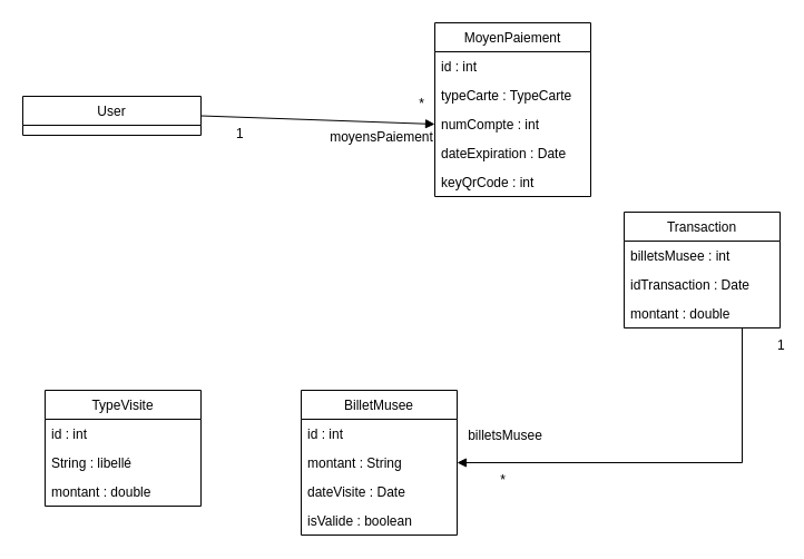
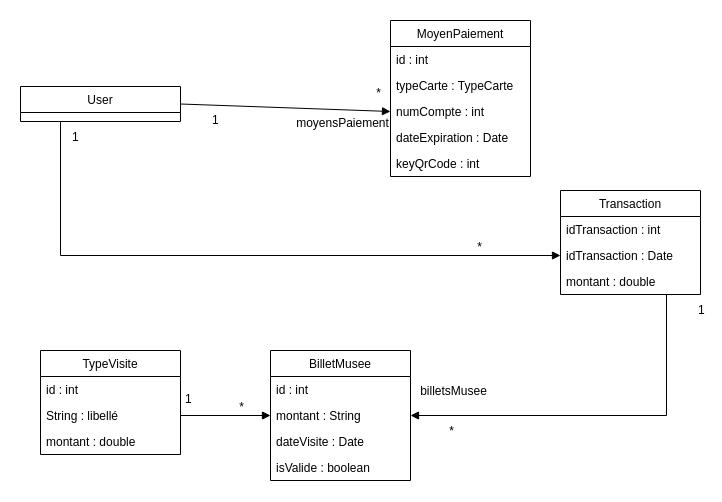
  <mxCell id="0" />
  <mxCell id="1" parent="0" />
  <mxCell id="2" value="" style="endArrow=block;endFill=1;html=1;align=left;verticalAlign=top;entryX=0;entryY=0.5;entryDx=0;entryDy=0;exitX=1;exitY=0.5;exitDx=0;exitDy=0;rounded=0;" parent="1" source="35" target="32" edge="1"><mxGeometry x="0.177" y="178" relative="1" as="geometry"><mxPoint x="260" y="130" as="sourcePoint" /><mxPoint x="360" y="299" as="targetPoint" /><mxPoint as="offset" /></mxGeometry></mxCell>
  <mxCell id="3" value="1" style="resizable=0;html=1;align=left;verticalAlign=bottom;labelBackgroundColor=#ffffff;fontSize=12;" parent="2" connectable="0" vertex="1"><mxGeometry x="-1" relative="1" as="geometry"><mxPoint x="30" y="24.01" as="offset" /></mxGeometry></mxCell>
  <mxCell id="4" value="moyensPaiement" style="text;html=1;align=center;verticalAlign=middle;resizable=0;points=[];labelBackgroundColor=#ffffff;" parent="2" vertex="1" connectable="0"><mxGeometry x="0.837" y="1" relative="1" as="geometry"><mxPoint x="-31.09" y="13.07" as="offset" /></mxGeometry></mxCell>
  <mxCell id="5" value="*" style="text;html=1;align=center;verticalAlign=middle;resizable=0;points=[];labelBackgroundColor=#ffffff;fontSize=12;fontStyle=0" parent="2" vertex="1" connectable="0"><mxGeometry x="0.76" relative="1" as="geometry"><mxPoint x="12.91" y="-17.93" as="offset" /></mxGeometry></mxCell>
+ <mxCell id="6" value="" style="endArrow=block;endFill=1;html=1;align=left;verticalAlign=top;rounded=0;exitX=0.25;exitY=1;exitDx=0;exitDy=0;entryX=0;entryY=0.5;entryDx=0;entryDy=0;" parent="1" source="35" target="19" edge="1"><mxGeometry x="0.097" y="172" relative="1" as="geometry"><mxPoint x="450" y="300" as="sourcePoint" /><mxPoint x="300" y="500" as="targetPoint" /><Array as="points"><mxPoint x="60" y="255" /></Array><mxPoint as="offset" /></mxGeometry></mxCell>
+ <mxCell id="7" value="1" style="resizable=0;html=1;align=left;verticalAlign=bottom;labelBackgroundColor=#ffffff;fontSize=12;" parent="6" connectable="0" vertex="1"><mxGeometry x="-1" relative="1" as="geometry"><mxPoint x="10" y="24.0" as="offset" /></mxGeometry></mxCell>
+ <mxCell id="8" value="*" style="text;html=1;align=center;verticalAlign=middle;resizable=0;points=[];labelBackgroundColor=#ffffff;fontSize=12;" parent="6" vertex="1" connectable="0"><mxGeometry x="0.806" y="-2" relative="1" as="geometry"><mxPoint x="-21" y="-10.05" as="offset" /></mxGeometry></mxCell>
  <mxCell id="9" value="" style="endArrow=block;endFill=1;html=1;edgeStyle=orthogonalEdgeStyle;align=left;verticalAlign=top;entryX=1;entryY=0.5;entryDx=0;entryDy=0;rounded=0;" edge="1" parent="1" source="20" target="26"><mxGeometry x="0.177" y="178" relative="1" as="geometry"><mxPoint x="610" y="70" as="sourcePoint" /><mxPoint x="814.98" y="267.94" as="targetPoint" /><mxPoint as="offset" /><Array as="points"><mxPoint x="666" y="415" /></Array></mxGeometry></mxCell>
  <mxCell id="10" value="1" style="resizable=0;html=1;align=left;verticalAlign=bottom;labelBackgroundColor=#ffffff;fontSize=12;" connectable="0" vertex="1" parent="9"><mxGeometry x="-1" relative="1" as="geometry"><mxPoint x="30" y="24.01" as="offset" /></mxGeometry></mxCell>
  <mxCell id="11" value="billetsMusee" style="text;html=1;align=center;verticalAlign=middle;resizable=0;points=[];labelBackgroundColor=#ffffff;" vertex="1" connectable="0" parent="9"><mxGeometry x="0.837" y="1" relative="1" as="geometry"><mxPoint x="11" y="-26" as="offset" /></mxGeometry></mxCell>
  <mxCell id="12" value="*" style="text;html=1;align=center;verticalAlign=middle;resizable=0;points=[];labelBackgroundColor=#ffffff;fontSize=12;fontStyle=0" vertex="1" connectable="0" parent="9"><mxGeometry x="0.76" relative="1" as="geometry"><mxPoint x="-5.0" y="15" as="offset" /></mxGeometry></mxCell>
  <mxCell id="13" value="TypeVisite" style="swimlane;fontStyle=0;childLayout=stackLayout;horizontal=1;startSize=26;fillColor=none;horizontalStack=0;resizeParent=1;resizeParentMax=0;resizeLast=0;collapsible=1;marginBottom=0;" vertex="1" parent="1"><mxGeometry x="40" y="350" width="140" height="104" as="geometry" /></mxCell>
  <mxCell id="14" value="id : int" style="text;strokeColor=none;fillColor=none;align=left;verticalAlign=top;spacingLeft=4;spacingRight=4;overflow=hidden;rotatable=0;points=[[0,0.5],[1,0.5]];portConstraint=eastwest;" vertex="1" parent="13"><mxGeometry y="26" width="140" height="26" as="geometry" /></mxCell>
  <mxCell id="15" value="String : libellé" style="text;strokeColor=none;fillColor=none;align=left;verticalAlign=top;spacingLeft=4;spacingRight=4;overflow=hidden;rotatable=0;points=[[0,0.5],[1,0.5]];portConstraint=eastwest;" vertex="1" parent="13"><mxGeometry y="52" width="140" height="26" as="geometry" /></mxCell>
  <mxCell id="16" value="montant : double" style="text;strokeColor=none;fillColor=none;align=left;verticalAlign=top;spacingLeft=4;spacingRight=4;overflow=hidden;rotatable=0;points=[[0,0.5],[1,0.5]];portConstraint=eastwest;" vertex="1" parent="13"><mxGeometry y="78" width="140" height="26" as="geometry" /></mxCell>
  <mxCell id="17" value="Transaction" style="swimlane;fontStyle=0;childLayout=stackLayout;horizontal=1;startSize=26;fillColor=none;horizontalStack=0;resizeParent=1;resizeParentMax=0;resizeLast=0;collapsible=1;marginBottom=0;" parent="1" vertex="1"><mxGeometry x="560" y="190" width="140" height="104" as="geometry" /></mxCell>
- <mxCell id="18" value="billetsMusee : int" style="text;strokeColor=none;fillColor=none;align=left;verticalAlign=top;spacingLeft=4;spacingRight=4;overflow=hidden;rotatable=0;points=[[0,0.5],[1,0.5]];portConstraint=eastwest;" parent="17" vertex="1"><mxGeometry y="26" width="140" height="26" as="geometry" /></mxCell>
+ <mxCell id="18" value="idTransaction : int" style="text;strokeColor=none;fillColor=none;align=left;verticalAlign=top;spacingLeft=4;spacingRight=4;overflow=hidden;rotatable=0;points=[[0,0.5],[1,0.5]];portConstraint=eastwest;" parent="17" vertex="1"><mxGeometry y="26" width="140" height="26" as="geometry" /></mxCell>
  <mxCell id="19" value="idTransaction : Date" style="text;strokeColor=none;fillColor=none;align=left;verticalAlign=top;spacingLeft=4;spacingRight=4;overflow=hidden;rotatable=0;points=[[0,0.5],[1,0.5]];portConstraint=eastwest;" parent="17" vertex="1"><mxGeometry y="52" width="140" height="26" as="geometry" /></mxCell>
  <mxCell id="20" value="montant : double" style="text;strokeColor=none;fillColor=none;align=left;verticalAlign=top;spacingLeft=4;spacingRight=4;overflow=hidden;rotatable=0;points=[[0,0.5],[1,0.5]];portConstraint=eastwest;" parent="17" vertex="1"><mxGeometry y="78" width="140" height="26" as="geometry" /></mxCell>
+ <mxCell id="21" value="" style="endArrow=block;endFill=1;html=1;align=left;verticalAlign=top;rounded=0;exitX=1;exitY=0.5;exitDx=0;exitDy=0;entryX=0;entryY=0.5;entryDx=0;entryDy=0;" edge="1" parent="1" source="15" target="26"><mxGeometry x="0.097" y="172" relative="1" as="geometry"><mxPoint x="210" y="415" as="sourcePoint" /><mxPoint x="230" y="470" as="targetPoint" /><mxPoint as="offset" /></mxGeometry></mxCell>
+ <mxCell id="22" value="1" style="resizable=0;html=1;align=left;verticalAlign=bottom;labelBackgroundColor=#ffffff;fontSize=12;" connectable="0" vertex="1" parent="21"><mxGeometry x="-1" relative="1" as="geometry"><mxPoint x="2.98" y="-8.05" as="offset" /></mxGeometry></mxCell>
+ <mxCell id="23" value="*" style="text;html=1;align=center;verticalAlign=middle;resizable=0;points=[];labelBackgroundColor=#ffffff;fontSize=12;" vertex="1" connectable="0" parent="21"><mxGeometry x="0.806" y="-2" relative="1" as="geometry"><mxPoint x="-21" y="-10.05" as="offset" /></mxGeometry></mxCell>
  <mxCell id="24" value="BilletMusee" style="swimlane;fontStyle=0;childLayout=stackLayout;horizontal=1;startSize=26;fillColor=none;horizontalStack=0;resizeParent=1;resizeParentMax=0;resizeLast=0;collapsible=1;marginBottom=0;" vertex="1" parent="1"><mxGeometry x="270" y="350" width="140" height="130" as="geometry" /></mxCell>
  <mxCell id="25" value="id : int" style="text;strokeColor=none;fillColor=none;align=left;verticalAlign=top;spacingLeft=4;spacingRight=4;overflow=hidden;rotatable=0;points=[[0,0.5],[1,0.5]];portConstraint=eastwest;" vertex="1" parent="24"><mxGeometry y="26" width="140" height="26" as="geometry" /></mxCell>
  <mxCell id="26" value="montant : String" style="text;strokeColor=none;fillColor=none;align=left;verticalAlign=top;spacingLeft=4;spacingRight=4;overflow=hidden;rotatable=0;points=[[0,0.5],[1,0.5]];portConstraint=eastwest;" vertex="1" parent="24"><mxGeometry y="52" width="140" height="26" as="geometry" /></mxCell>
  <mxCell id="27" value="dateVisite : Date" style="text;strokeColor=none;fillColor=none;align=left;verticalAlign=top;spacingLeft=4;spacingRight=4;overflow=hidden;rotatable=0;points=[[0,0.5],[1,0.5]];portConstraint=eastwest;" vertex="1" parent="24"><mxGeometry y="78" width="140" height="26" as="geometry" /></mxCell>
  <mxCell id="28" value="isValide : boolean" style="text;strokeColor=none;fillColor=none;align=left;verticalAlign=top;spacingLeft=4;spacingRight=4;overflow=hidden;rotatable=0;points=[[0,0.5],[1,0.5]];portConstraint=eastwest;" vertex="1" parent="24"><mxGeometry y="104" width="140" height="26" as="geometry" /></mxCell>
  <mxCell id="29" value="MoyenPaiement" style="swimlane;fontStyle=0;childLayout=stackLayout;horizontal=1;startSize=26;fillColor=none;horizontalStack=0;resizeParent=1;resizeParentMax=0;resizeLast=0;collapsible=1;marginBottom=0;" parent="1" vertex="1"><mxGeometry x="390" y="20" width="140" height="156" as="geometry" /></mxCell>
  <mxCell id="30" value="id : int" style="text;strokeColor=none;fillColor=none;align=left;verticalAlign=top;spacingLeft=4;spacingRight=4;overflow=hidden;rotatable=0;points=[[0,0.5],[1,0.5]];portConstraint=eastwest;" vertex="1" parent="29"><mxGeometry y="26" width="140" height="26" as="geometry" /></mxCell>
  <mxCell id="31" value="typeCarte : TypeCarte" style="text;strokeColor=none;fillColor=none;align=left;verticalAlign=top;spacingLeft=4;spacingRight=4;overflow=hidden;rotatable=0;points=[[0,0.5],[1,0.5]];portConstraint=eastwest;" parent="29" vertex="1"><mxGeometry y="52" width="140" height="26" as="geometry" /></mxCell>
  <mxCell id="32" value="numCompte : int" style="text;strokeColor=none;fillColor=none;align=left;verticalAlign=top;spacingLeft=4;spacingRight=4;overflow=hidden;rotatable=0;points=[[0,0.5],[1,0.5]];portConstraint=eastwest;" parent="29" vertex="1"><mxGeometry y="78" width="140" height="26" as="geometry" /></mxCell>
  <mxCell id="33" value="dateExpiration : Date" style="text;strokeColor=none;fillColor=none;align=left;verticalAlign=top;spacingLeft=4;spacingRight=4;overflow=hidden;rotatable=0;points=[[0,0.5],[1,0.5]];portConstraint=eastwest;" parent="29" vertex="1"><mxGeometry y="104" width="140" height="26" as="geometry" /></mxCell>
  <mxCell id="34" value="keyQrCode : int" style="text;strokeColor=none;fillColor=none;align=left;verticalAlign=top;spacingLeft=4;spacingRight=4;overflow=hidden;rotatable=0;points=[[0,0.5],[1,0.5]];portConstraint=eastwest;" parent="29" vertex="1"><mxGeometry y="130" width="140" height="26" as="geometry" /></mxCell>
  <mxCell id="35" value="User" style="swimlane;fontStyle=0;align=center;verticalAlign=top;childLayout=stackLayout;horizontal=1;startSize=26;horizontalStack=0;resizeParent=1;resizeLast=0;collapsible=1;marginBottom=0;rounded=0;shadow=0;strokeWidth=1;fillColor=none;" parent="1" vertex="1"><mxGeometry x="20" y="86" width="160" height="35" as="geometry"><mxRectangle x="230" y="140" width="160" height="26" as="alternateBounds" /></mxGeometry></mxCell>
